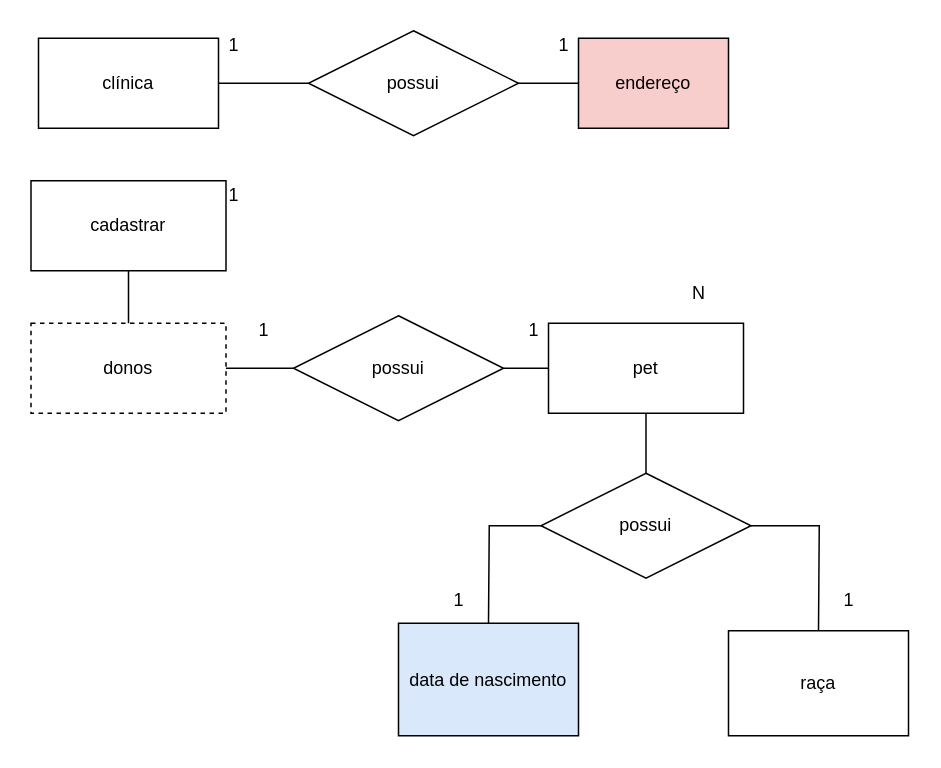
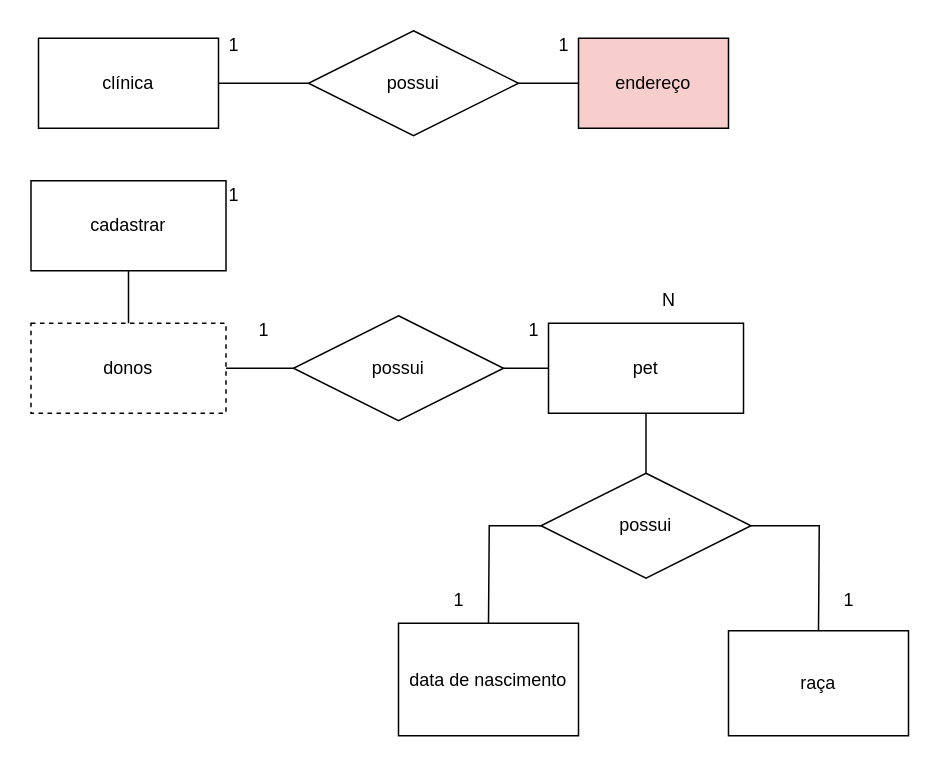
  <mxCell id="0" />
  <mxCell id="1" parent="0" />
  <mxCell id="2" value="" style="edgeStyle=orthogonalEdgeStyle;rounded=0;orthogonalLoop=1;jettySize=auto;html=1;endArrow=none;endFill=0;" edge="1" parent="1" source="3" target="5"><mxGeometry relative="1" as="geometry" /></mxCell>
  <mxCell id="3" value="clínica" style="rounded=0;whiteSpace=wrap;html=1;" vertex="1" parent="1"><mxGeometry x="25" y="25" width="120" height="60" as="geometry" /></mxCell>
  <mxCell id="4" value="" style="edgeStyle=orthogonalEdgeStyle;rounded=0;orthogonalLoop=1;jettySize=auto;html=1;endArrow=none;endFill=0;" edge="1" parent="1" source="5" target="6"><mxGeometry relative="1" as="geometry" /></mxCell>
  <mxCell id="5" value="possui" style="rhombus;whiteSpace=wrap;html=1;" vertex="1" parent="1"><mxGeometry x="205" y="20" width="140" height="70" as="geometry" /></mxCell>
  <mxCell id="6" value="endereço" style="rounded=0;whiteSpace=wrap;html=1;fillColor=#f8cecc;" vertex="1" parent="1"><mxGeometry x="385" y="25" width="100" height="60" as="geometry" /></mxCell>
- <mxCell id="7" value="data de nascimento" style="rounded=0;whiteSpace=wrap;html=1;fillColor=#dae8fc;" vertex="1" parent="1"><mxGeometry y="415" width="120" height="75" as="geometry" x="265" /></mxCell>
+ <mxCell id="7" value="data de nascimento" style="rounded=0;whiteSpace=wrap;html=1;" vertex="1" parent="1"><mxGeometry y="415" width="120" height="75" as="geometry" x="265" /></mxCell>
  <mxCell id="8" value="" style="edgeStyle=orthogonalEdgeStyle;rounded=0;orthogonalLoop=1;jettySize=auto;html=1;endArrow=none;endFill=0;" edge="1" parent="1" source="9" target="15"><mxGeometry relative="1" as="geometry" /></mxCell>
  <mxCell id="9" value="pet" style="rounded=0;whiteSpace=wrap;html=1;" vertex="1" parent="1"><mxGeometry x="365" y="215" width="130" height="60" as="geometry" /></mxCell>
  <mxCell id="10" value="" style="edgeStyle=orthogonalEdgeStyle;rounded=0;orthogonalLoop=1;jettySize=auto;html=1;endArrow=none;endFill=0;" edge="1" parent="1" source="11" target="17"><mxGeometry relative="1" as="geometry" /></mxCell>
  <mxCell id="11" value="donos" style="rounded=0;whiteSpace=wrap;html=1;dashed=1;" vertex="1" parent="1"><mxGeometry x="20" y="215" width="130" height="60" as="geometry" /></mxCell>
  <mxCell id="12" value="raça" style="rounded=0;whiteSpace=wrap;html=1;" vertex="1" parent="1"><mxGeometry x="485" y="420" width="120" height="70" as="geometry" /></mxCell>
  <mxCell id="13" style="edgeStyle=orthogonalEdgeStyle;rounded=0;orthogonalLoop=1;jettySize=auto;html=1;endArrow=none;endFill=0;" edge="1" parent="1" source="15"><mxGeometry relative="1" as="geometry"><mxPoint x="325" y="415" as="targetPoint" /></mxGeometry></mxCell>
  <mxCell id="14" style="edgeStyle=orthogonalEdgeStyle;rounded=0;orthogonalLoop=1;jettySize=auto;html=1;endArrow=none;endFill=0;" edge="1" parent="1" source="15"><mxGeometry relative="1" as="geometry"><mxPoint x="545" y="420" as="targetPoint" /></mxGeometry></mxCell>
  <mxCell id="15" value="possui" style="rhombus;whiteSpace=wrap;html=1;" vertex="1" parent="1"><mxGeometry x="360" y="315" width="140" height="70" as="geometry" /></mxCell>
  <mxCell id="16" value="" style="edgeStyle=orthogonalEdgeStyle;rounded=0;orthogonalLoop=1;jettySize=auto;html=1;endArrow=none;endFill=0;" edge="1" parent="1" source="17" target="9"><mxGeometry relative="1" as="geometry" /></mxCell>
  <mxCell id="17" value="possui" style="rhombus;whiteSpace=wrap;html=1;" vertex="1" parent="1"><mxGeometry x="195" y="210" width="140" height="70" as="geometry" /></mxCell>
  <mxCell id="18" value="1" style="text;html=1;align=center;verticalAlign=middle;resizable=0;points=[];autosize=1;strokeColor=none;" vertex="1" parent="1"><mxGeometry x="145" y="20" width="20" height="20" as="geometry" /></mxCell>
  <mxCell id="19" value="1" style="text;html=1;align=center;verticalAlign=middle;resizable=0;points=[];autosize=1;strokeColor=none;" vertex="1" parent="1"><mxGeometry x="365" y="20" width="20" height="20" as="geometry" /></mxCell>
  <mxCell id="20" value="" style="edgeStyle=orthogonalEdgeStyle;rounded=0;orthogonalLoop=1;jettySize=auto;html=1;endArrow=none;endFill=0;" edge="1" parent="1" source="21" target="11"><mxGeometry relative="1" as="geometry" /></mxCell>
  <mxCell id="21" value="cadastrar" style="whiteSpace=wrap;html=1;" vertex="1" parent="1"><mxGeometry x="20" y="120" width="130" height="60" as="geometry" /></mxCell>
  <mxCell id="22" value="1" style="text;html=1;align=center;verticalAlign=middle;resizable=0;points=[];autosize=1;strokeColor=none;" vertex="1" parent="1"><mxGeometry x="165" y="210" width="20" height="20" as="geometry" /></mxCell>
  <mxCell id="23" value="1" style="text;html=1;align=center;verticalAlign=middle;resizable=0;points=[];autosize=1;strokeColor=none;" vertex="1" parent="1"><mxGeometry x="555" y="390" width="20" height="20" as="geometry" /></mxCell>
  <mxCell id="24" value="1" style="text;html=1;align=center;verticalAlign=middle;resizable=0;points=[];autosize=1;strokeColor=none;" vertex="1" parent="1"><mxGeometry x="295" y="390" width="20" height="20" as="geometry" /></mxCell>
  <mxCell id="25" value="1" style="text;html=1;align=center;verticalAlign=middle;resizable=0;points=[];autosize=1;strokeColor=none;" vertex="1" parent="1"><mxGeometry x="145" y="120" width="20" height="20" as="geometry" /></mxCell>
- <mxCell id="26" value="N" style="text;html=1;align=center;verticalAlign=middle;resizable=0;points=[];autosize=1;strokeColor=none;" vertex="1" parent="1"><mxGeometry x="455" y="185" width="20" height="20" as="geometry" /></mxCell>
+ <mxCell id="26" value="N" style="text;html=1;align=center;verticalAlign=middle;resizable=0;points=[];autosize=1;strokeColor=none;" vertex="1" parent="1"><mxGeometry x="435" y="190" width="20" height="20" as="geometry" /></mxCell>
  <mxCell id="27" value="1" style="text;html=1;align=center;verticalAlign=middle;resizable=0;points=[];autosize=1;strokeColor=none;" vertex="1" parent="1"><mxGeometry x="345" y="210" width="20" height="20" as="geometry" /></mxCell>
